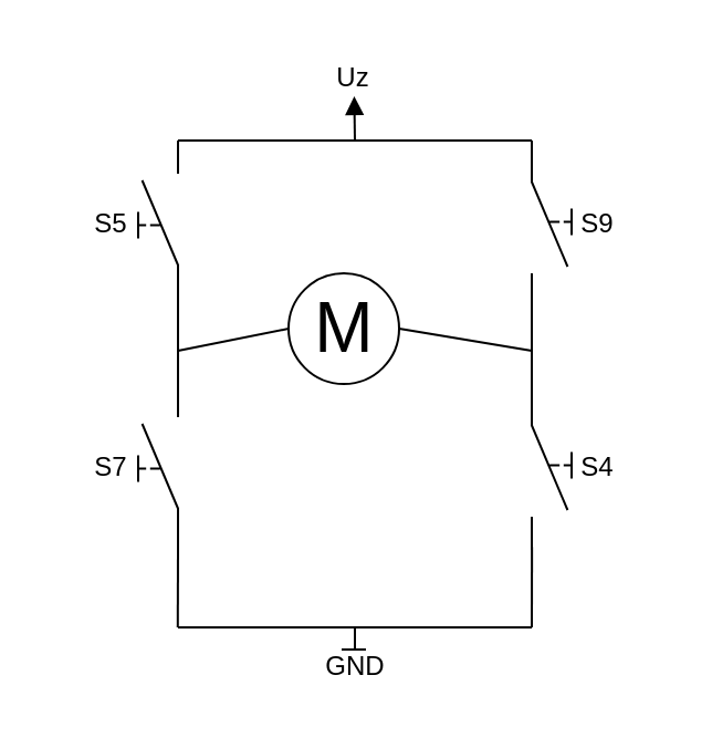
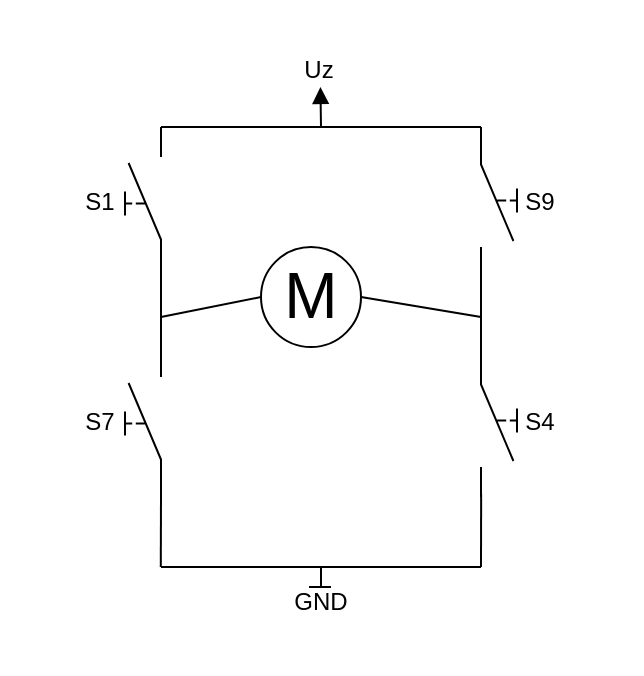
  <mxCell id="0" />
  <mxCell id="1" parent="0" />
  <mxCell id="2" value="" style="pointerEvents=1;verticalLabelPosition=bottom;shadow=0;dashed=0;align=center;html=1;verticalAlign=top;shape=mxgraph.electrical.electro-mechanical.manualSwitch2;elSwitchState=off;direction=north;" vertex="1" parent="1"><mxGeometry x="62" y="63" width="18" height="75" as="geometry" /></mxCell>
  <mxCell id="3" value="" style="pointerEvents=1;verticalLabelPosition=bottom;shadow=0;dashed=0;align=center;html=1;verticalAlign=top;shape=mxgraph.electrical.electro-mechanical.manualSwitch2;elSwitchState=off;direction=north;" vertex="1" parent="1"><mxGeometry x="62" y="173" width="18" height="75" as="geometry" /></mxCell>
  <mxCell id="4" value="" style="pointerEvents=1;verticalLabelPosition=bottom;shadow=0;dashed=0;align=center;html=1;verticalAlign=top;shape=mxgraph.electrical.electro-mechanical.manualSwitch2;elSwitchState=off;direction=south;" vertex="1" parent="1"><mxGeometry x="240" y="173" width="18" height="75" as="geometry" /></mxCell>
  <mxCell id="5" value="" style="pointerEvents=1;verticalLabelPosition=bottom;shadow=0;dashed=0;align=center;html=1;verticalAlign=top;shape=mxgraph.electrical.electro-mechanical.manualSwitch2;elSwitchState=off;direction=south;" vertex="1" parent="1"><mxGeometry x="240" y="63" width="18" height="75" as="geometry" /></mxCell>
  <mxCell id="6" value="" style="endArrow=none;html=1;rounded=0;" edge="1" parent="1"><mxGeometry width="50" height="50" relative="1" as="geometry"><mxPoint x="80" y="248" as="sourcePoint" /><mxPoint x="79.89" y="283" as="targetPoint" /></mxGeometry></mxCell>
  <mxCell id="7" value="" style="endArrow=none;html=1;rounded=0;" edge="1" parent="1"><mxGeometry width="50" height="50" relative="1" as="geometry"><mxPoint x="80" y="173" as="sourcePoint" /><mxPoint x="80" y="138" as="targetPoint" /></mxGeometry></mxCell>
  <mxCell id="8" value="M" style="verticalLabelPosition=middle;shadow=0;dashed=0;align=center;html=1;verticalAlign=middle;strokeWidth=1;shape=ellipse;fontSize=32;perimeter=ellipsePerimeter;" vertex="1" parent="1"><mxGeometry x="130" y="123" width="50" height="50" as="geometry" /></mxCell>
  <mxCell id="9" value="" style="endArrow=none;html=1;rounded=0;entryX=0;entryY=0.5;entryDx=0;entryDy=0;" edge="1" parent="1" target="8"><mxGeometry width="50" height="50" relative="1" as="geometry"><mxPoint x="80" y="158" as="sourcePoint" /><mxPoint x="210" y="133" as="targetPoint" /></mxGeometry></mxCell>
  <mxCell id="10" value="" style="endArrow=none;html=1;rounded=0;" edge="1" parent="1"><mxGeometry width="50" height="50" relative="1" as="geometry"><mxPoint x="80" y="63" as="sourcePoint" /><mxPoint x="240" y="63" as="targetPoint" /></mxGeometry></mxCell>
  <mxCell id="11" value="" style="endArrow=none;html=1;rounded=0;" edge="1" parent="1"><mxGeometry width="50" height="50" relative="1" as="geometry"><mxPoint x="80" y="283" as="sourcePoint" /><mxPoint x="240" y="283" as="targetPoint" /></mxGeometry></mxCell>
  <mxCell id="12" value="" style="endArrow=none;html=1;rounded=0;entryX=0.982;entryY=0.996;entryDx=0;entryDy=0;entryPerimeter=0;" edge="1" parent="1" target="4"><mxGeometry width="50" height="50" relative="1" as="geometry"><mxPoint x="240" y="283" as="sourcePoint" /><mxPoint x="240" y="253" as="targetPoint" /></mxGeometry></mxCell>
  <mxCell id="13" value="" style="endArrow=none;html=1;rounded=0;" edge="1" parent="1"><mxGeometry width="50" height="50" relative="1" as="geometry"><mxPoint x="240" y="173" as="sourcePoint" /><mxPoint x="240" y="138" as="targetPoint" /></mxGeometry></mxCell>
  <mxCell id="14" value="" style="endArrow=none;html=1;rounded=0;" edge="1" parent="1"><mxGeometry width="50" height="50" relative="1" as="geometry"><mxPoint x="160" y="283" as="sourcePoint" /><mxPoint x="160" y="293" as="targetPoint" /></mxGeometry></mxCell>
  <mxCell id="15" value="" style="endArrow=none;html=1;rounded=0;" edge="1" parent="1"><mxGeometry width="50" height="50" relative="1" as="geometry"><mxPoint x="154" y="293" as="sourcePoint" /><mxPoint x="165" y="293" as="targetPoint" /></mxGeometry></mxCell>
  <mxCell id="16" value="GND" style="text;html=1;align=center;verticalAlign=middle;resizable=0;points=[];autosize=1;strokeColor=none;fillColor=none;" vertex="1" parent="1"><mxGeometry x="135" y="286" width="50" height="30" as="geometry" /></mxCell>
  <mxCell id="17" value="" style="endArrow=block;html=1;rounded=0;startArrow=none;startFill=0;endFill=1;" edge="1" parent="1"><mxGeometry width="50" height="50" relative="1" as="geometry"><mxPoint x="160" y="63" as="sourcePoint" /><mxPoint x="159.71" y="43" as="targetPoint" /></mxGeometry></mxCell>
  <mxCell id="18" value="Uz" style="text;html=1;align=center;verticalAlign=middle;resizable=0;points=[];autosize=1;strokeColor=none;fillColor=none;" vertex="1" parent="1"><mxGeometry x="139" y="20" width="40" height="30" as="geometry" /></mxCell>
- <mxCell id="19" value="S5" style="text;html=1;strokeColor=none;fillColor=none;align=center;verticalAlign=middle;whiteSpace=wrap;rounded=0;" vertex="1" parent="1"><mxGeometry x="20" y="85.5" width="60" height="30" as="geometry" /></mxCell>
+ <mxCell id="19" value="S1" style="text;html=1;strokeColor=none;fillColor=none;align=center;verticalAlign=middle;whiteSpace=wrap;rounded=0;" vertex="1" parent="1"><mxGeometry x="20" y="85.5" width="60" height="30" as="geometry" /></mxCell>
  <mxCell id="20" value="S7" style="text;html=1;strokeColor=none;fillColor=none;align=center;verticalAlign=middle;whiteSpace=wrap;rounded=0;" vertex="1" parent="1"><mxGeometry x="20" y="195.5" width="60" height="30" as="geometry" /></mxCell>
  <mxCell id="21" value="S9" style="text;html=1;strokeColor=none;fillColor=none;align=center;verticalAlign=middle;whiteSpace=wrap;rounded=0;" vertex="1" parent="1"><mxGeometry x="240" y="85.5" width="60" height="30" as="geometry" /></mxCell>
  <mxCell id="22" value="S4" style="text;html=1;strokeColor=none;fillColor=none;align=center;verticalAlign=middle;whiteSpace=wrap;rounded=0;" vertex="1" parent="1"><mxGeometry x="240" y="195.5" width="60" height="30" as="geometry" /></mxCell>
  <mxCell id="23" value="" style="endArrow=none;html=1;rounded=0;exitX=1;exitY=0.5;exitDx=0;exitDy=0;" edge="1" parent="1" source="8"><mxGeometry width="50" height="50" relative="1" as="geometry"><mxPoint x="170" y="213" as="sourcePoint" /><mxPoint x="240" y="158" as="targetPoint" /></mxGeometry></mxCell>
